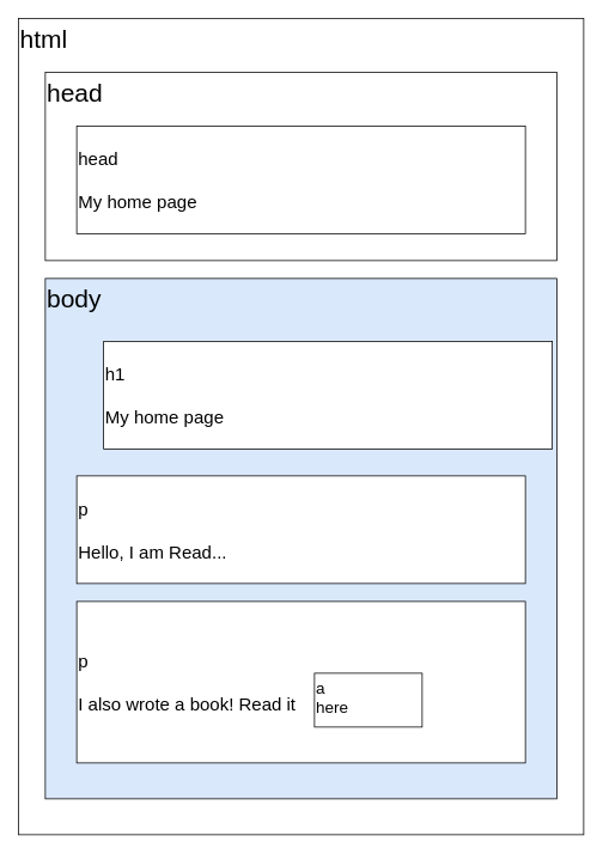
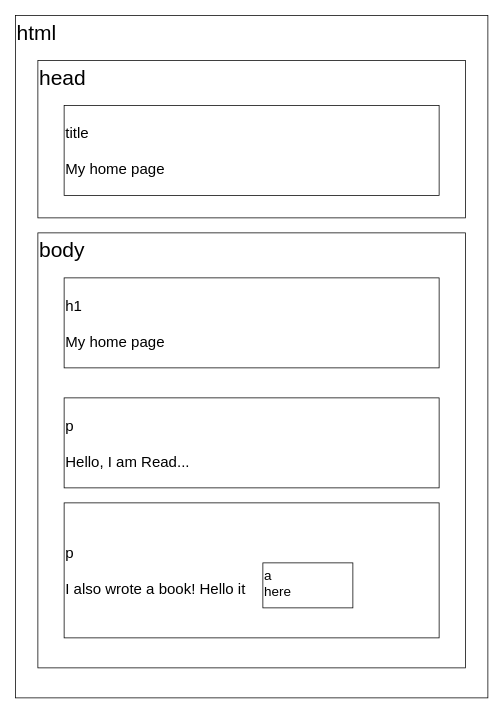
  <mxCell id="0" />
  <mxCell id="1" parent="0" />
  <mxCell id="2" value="&lt;font style=&quot;font-size: 28px&quot;&gt;html&lt;/font&gt;" style="rounded=0;whiteSpace=wrap;html=1;align=left;verticalAlign=top;" vertex="1" parent="1"><mxGeometry x="20" y="20" width="630" height="910" as="geometry" /></mxCell>
  <mxCell id="3" value="&lt;font style=&quot;font-size: 28px&quot;&gt;head&lt;/font&gt;" style="rounded=0;whiteSpace=wrap;html=1;align=left;verticalAlign=top;" vertex="1" parent="1"><mxGeometry x="50" y="80" width="570" height="210" as="geometry" /></mxCell>
- <mxCell id="4" value="&lt;font style=&quot;font-size: 28px&quot;&gt;body&lt;/font&gt;" style="rounded=0;whiteSpace=wrap;html=1;align=left;verticalAlign=top;fillColor=#dae8fc;" vertex="1" parent="1"><mxGeometry x="50" y="310" width="570" height="580" as="geometry" /></mxCell>
- <mxCell id="5" value="&lt;font style=&quot;font-size: 20px&quot;&gt;h1&lt;br&gt;&lt;br&gt;My home page&lt;/font&gt;" style="rounded=0;whiteSpace=wrap;html=1;align=left;" vertex="1" parent="1"><mxGeometry x="115" y="380" width="500" height="120" as="geometry" /></mxCell>
- <mxCell id="6" value="&lt;font style=&quot;font-size: 20px&quot;&gt;head&lt;br&gt;&lt;br&gt;My home page&lt;/font&gt;" style="rounded=0;whiteSpace=wrap;html=1;align=left;" vertex="1" parent="1"><mxGeometry x="85" y="140" width="500" height="120" as="geometry" /></mxCell>
+ <mxCell id="4" value="&lt;font style=&quot;font-size: 28px&quot;&gt;body&lt;/font&gt;" style="rounded=0;whiteSpace=wrap;html=1;align=left;verticalAlign=top;" vertex="1" parent="1"><mxGeometry x="50" y="310" width="570" height="580" as="geometry" /></mxCell>
+ <mxCell id="5" value="&lt;font style=&quot;font-size: 20px&quot;&gt;h1&lt;br&gt;&lt;br&gt;My home page&lt;/font&gt;" style="rounded=0;whiteSpace=wrap;html=1;align=left;" vertex="1" parent="1"><mxGeometry x="85" y="370" width="500" height="120" as="geometry" /></mxCell>
+ <mxCell id="6" value="&lt;font style=&quot;font-size: 20px&quot;&gt;title&lt;br&gt;&lt;br&gt;My home page&lt;/font&gt;" style="rounded=0;whiteSpace=wrap;html=1;align=left;" vertex="1" parent="1"><mxGeometry x="85" y="140" width="500" height="120" as="geometry" /></mxCell>
  <mxCell id="7" value="&lt;font style=&quot;font-size: 20px&quot;&gt;p&lt;br&gt;&lt;br&gt;Hello, I am Read...&lt;/font&gt;" style="rounded=0;whiteSpace=wrap;html=1;align=left;" vertex="1" parent="1"><mxGeometry x="85" y="530" width="500" height="120" as="geometry" /></mxCell>
- <mxCell id="8" value="&lt;font style=&quot;font-size: 20px&quot;&gt;p&lt;br&gt;&lt;br&gt;I also wrote a book! Read it&amp;nbsp;&lt;/font&gt;" style="rounded=0;whiteSpace=wrap;html=1;align=left;" vertex="1" parent="1"><mxGeometry x="85" y="670" width="500" height="180" as="geometry" /></mxCell>
+ <mxCell id="8" value="&lt;font style=&quot;font-size: 20px&quot;&gt;p&lt;br&gt;&lt;br&gt;I also wrote a book! Hello it&amp;nbsp;&lt;/font&gt;" style="rounded=0;whiteSpace=wrap;html=1;align=left;" vertex="1" parent="1"><mxGeometry x="85" y="670" width="500" height="180" as="geometry" /></mxCell>
  <mxCell id="9" value="&lt;font style=&quot;font-size: 18px&quot;&gt;a&lt;br&gt;&lt;div style=&quot;text-align: center&quot;&gt;&lt;span&gt;here&lt;/span&gt;&lt;/div&gt;&lt;/font&gt;" style="whiteSpace=wrap;html=1;align=left;verticalAlign=top;rounded=0;" vertex="1" parent="1"><mxGeometry x="350" y="750" width="120" height="60" as="geometry" /></mxCell>
